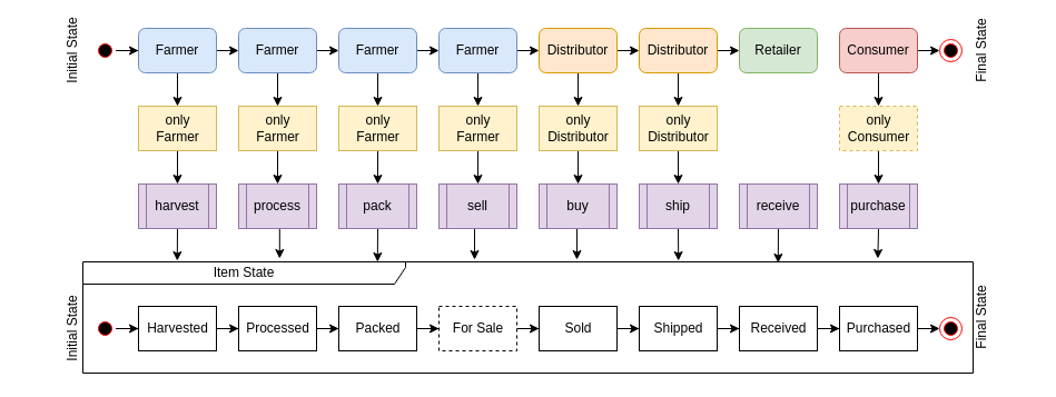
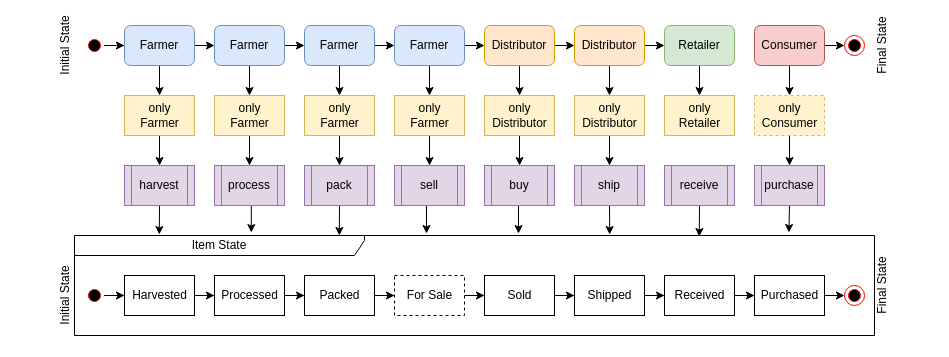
  <mxCell id="0" />
  <mxCell id="1" parent="0" />
  <mxCell id="2" value="Item State" style="shape=umlFrame;whiteSpace=wrap;html=1;width=290;height=20;" vertex="1" parent="1"><mxGeometry x="74" y="230" width="800" height="100" as="geometry" /></mxCell>
  <mxCell id="3" value="" style="edgeStyle=orthogonalEdgeStyle;rounded=0;orthogonalLoop=1;jettySize=auto;html=1;" edge="1" parent="1" source="4" target="8"><mxGeometry relative="1" as="geometry" /></mxCell>
  <mxCell id="4" value="Harvested" style="html=1;" vertex="1" parent="1"><mxGeometry x="124" y="270" width="70" height="40" as="geometry" /></mxCell>
  <mxCell id="5" value="" style="edgeStyle=orthogonalEdgeStyle;rounded=0;orthogonalLoop=1;jettySize=auto;html=1;" edge="1" parent="1" source="6" target="4"><mxGeometry relative="1" as="geometry" /></mxCell>
  <mxCell id="6" value="" style="ellipse;html=1;shape=startState;fillColor=#000000;strokeColor=#ff0000;" vertex="1" parent="1"><mxGeometry x="84" y="280" width="20" height="20" as="geometry" /></mxCell>
  <mxCell id="7" value="" style="edgeStyle=orthogonalEdgeStyle;rounded=0;orthogonalLoop=1;jettySize=auto;html=1;" edge="1" parent="1" source="8" target="10"><mxGeometry relative="1" as="geometry" /></mxCell>
  <mxCell id="8" value="Processed" style="html=1;" vertex="1" parent="1"><mxGeometry x="214" y="270" width="70" height="40" as="geometry" /></mxCell>
  <mxCell id="9" value="" style="edgeStyle=orthogonalEdgeStyle;rounded=0;orthogonalLoop=1;jettySize=auto;html=1;" edge="1" parent="1" source="10" target="12"><mxGeometry relative="1" as="geometry" /></mxCell>
  <mxCell id="10" value="Packed" style="html=1;" vertex="1" parent="1"><mxGeometry x="304" y="270" width="70" height="40" as="geometry" /></mxCell>
  <mxCell id="11" value="" style="edgeStyle=orthogonalEdgeStyle;rounded=0;orthogonalLoop=1;jettySize=auto;html=1;" edge="1" parent="1" source="12" target="14"><mxGeometry relative="1" as="geometry" /></mxCell>
  <mxCell id="12" value="For Sale" style="html=1;dashed=1;" vertex="1" parent="1"><mxGeometry x="394" y="270" width="70" height="40" as="geometry" /></mxCell>
  <mxCell id="13" value="" style="edgeStyle=orthogonalEdgeStyle;rounded=0;orthogonalLoop=1;jettySize=auto;html=1;" edge="1" parent="1" source="14" target="16"><mxGeometry relative="1" as="geometry" /></mxCell>
  <mxCell id="14" value="Sold" style="html=1;" vertex="1" parent="1"><mxGeometry x="484" y="270" width="70" height="40" as="geometry" /></mxCell>
  <mxCell id="15" value="" style="edgeStyle=orthogonalEdgeStyle;rounded=0;orthogonalLoop=1;jettySize=auto;html=1;" edge="1" parent="1" source="16" target="18"><mxGeometry relative="1" as="geometry" /></mxCell>
  <mxCell id="16" value="Shipped" style="html=1;" vertex="1" parent="1"><mxGeometry x="574" y="270" width="70" height="40" as="geometry" /></mxCell>
  <mxCell id="17" value="" style="edgeStyle=orthogonalEdgeStyle;rounded=0;orthogonalLoop=1;jettySize=auto;html=1;" edge="1" parent="1" source="18" target="20"><mxGeometry relative="1" as="geometry" /></mxCell>
  <mxCell id="18" value="Received" style="html=1;" vertex="1" parent="1"><mxGeometry x="664" y="270" width="70" height="40" as="geometry" /></mxCell>
  <mxCell id="19" value="" style="edgeStyle=orthogonalEdgeStyle;rounded=0;orthogonalLoop=1;jettySize=auto;html=1;" edge="1" parent="1" source="20"><mxGeometry relative="1" as="geometry"><mxPoint x="844" y="290" as="targetPoint" /></mxGeometry></mxCell>
  <mxCell id="20" value="Purchased" style="html=1;" vertex="1" parent="1"><mxGeometry x="754" y="270" width="70" height="40" as="geometry" /></mxCell>
  <mxCell id="21" value="" style="ellipse;html=1;shape=endState;fillColor=#000000;strokeColor=#ff0000;" vertex="1" parent="1"><mxGeometry x="844" y="280" width="20" height="20" as="geometry" /></mxCell>
  <mxCell id="22" value="" style="edgeStyle=orthogonalEdgeStyle;rounded=0;orthogonalLoop=1;jettySize=auto;html=1;entryX=0;entryY=0.5;entryDx=0;entryDy=0;" edge="1" parent="1" source="23" target="26"><mxGeometry relative="1" as="geometry" /></mxCell>
  <mxCell id="23" value="" style="ellipse;html=1;shape=startState;fillColor=#000000;strokeColor=#ff0000;" vertex="1" parent="1"><mxGeometry x="84" y="30" width="20" height="20" as="geometry" /></mxCell>
  <mxCell id="24" style="edgeStyle=orthogonalEdgeStyle;rounded=0;orthogonalLoop=1;jettySize=auto;html=1;exitX=1;exitY=0.5;exitDx=0;exitDy=0;entryX=0;entryY=0.5;entryDx=0;entryDy=0;" edge="1" parent="1" source="26" target="29"><mxGeometry relative="1" as="geometry" /></mxCell>
  <mxCell id="25" style="edgeStyle=orthogonalEdgeStyle;rounded=0;orthogonalLoop=1;jettySize=auto;html=1;exitX=0.5;exitY=1;exitDx=0;exitDy=0;entryX=0.5;entryY=0;entryDx=0;entryDy=0;" edge="1" parent="1" source="26" target="49"><mxGeometry relative="1" as="geometry" /></mxCell>
  <mxCell id="26" value="Farmer" style="rounded=1;whiteSpace=wrap;html=1;fillColor=#dae8fc;strokeColor=#6c8ebf;" vertex="1" parent="1"><mxGeometry x="124" y="20" width="70" height="40" as="geometry" /></mxCell>
  <mxCell id="27" style="edgeStyle=orthogonalEdgeStyle;rounded=0;orthogonalLoop=1;jettySize=auto;html=1;exitX=1;exitY=0.5;exitDx=0;exitDy=0;entryX=0;entryY=0.5;entryDx=0;entryDy=0;" edge="1" parent="1" source="29" target="32"><mxGeometry relative="1" as="geometry" /></mxCell>
  <mxCell id="28" style="edgeStyle=orthogonalEdgeStyle;rounded=0;orthogonalLoop=1;jettySize=auto;html=1;exitX=0.5;exitY=1;exitDx=0;exitDy=0;entryX=0.5;entryY=0;entryDx=0;entryDy=0;" edge="1" parent="1" source="29" target="51"><mxGeometry relative="1" as="geometry" /></mxCell>
  <mxCell id="29" value="Farmer" style="rounded=1;whiteSpace=wrap;html=1;fillColor=#dae8fc;strokeColor=#6c8ebf;" vertex="1" parent="1"><mxGeometry x="214" y="20" width="70" height="40" as="geometry" /></mxCell>
  <mxCell id="30" style="edgeStyle=orthogonalEdgeStyle;rounded=0;orthogonalLoop=1;jettySize=auto;html=1;exitX=1;exitY=0.5;exitDx=0;exitDy=0;entryX=0;entryY=0.5;entryDx=0;entryDy=0;" edge="1" parent="1" source="32" target="35"><mxGeometry relative="1" as="geometry" /></mxCell>
  <mxCell id="31" style="edgeStyle=orthogonalEdgeStyle;rounded=0;orthogonalLoop=1;jettySize=auto;html=1;exitX=0.5;exitY=1;exitDx=0;exitDy=0;entryX=0.5;entryY=0;entryDx=0;entryDy=0;" edge="1" parent="1" source="32" target="53"><mxGeometry relative="1" as="geometry" /></mxCell>
  <mxCell id="32" value="Farmer" style="rounded=1;whiteSpace=wrap;html=1;fillColor=#dae8fc;strokeColor=#6c8ebf;" vertex="1" parent="1"><mxGeometry x="304" y="20" width="70" height="40" as="geometry" /></mxCell>
  <mxCell id="33" style="edgeStyle=orthogonalEdgeStyle;rounded=0;orthogonalLoop=1;jettySize=auto;html=1;exitX=1;exitY=0.5;exitDx=0;exitDy=0;entryX=0;entryY=0.5;entryDx=0;entryDy=0;" edge="1" parent="1" source="35" target="38"><mxGeometry relative="1" as="geometry" /></mxCell>
  <mxCell id="34" style="edgeStyle=orthogonalEdgeStyle;rounded=0;orthogonalLoop=1;jettySize=auto;html=1;exitX=0.5;exitY=1;exitDx=0;exitDy=0;entryX=0.5;entryY=0;entryDx=0;entryDy=0;" edge="1" parent="1" source="35" target="55"><mxGeometry relative="1" as="geometry" /></mxCell>
  <mxCell id="35" value="Farmer" style="rounded=1;whiteSpace=wrap;html=1;fillColor=#dae8fc;strokeColor=#6c8ebf;" vertex="1" parent="1"><mxGeometry x="394" y="20" width="70" height="40" as="geometry" /></mxCell>
  <mxCell id="36" style="edgeStyle=orthogonalEdgeStyle;rounded=0;orthogonalLoop=1;jettySize=auto;html=1;exitX=1;exitY=0.5;exitDx=0;exitDy=0;entryX=0;entryY=0.5;entryDx=0;entryDy=0;" edge="1" parent="1" source="38" target="41"><mxGeometry relative="1" as="geometry" /></mxCell>
  <mxCell id="37" style="edgeStyle=orthogonalEdgeStyle;rounded=0;orthogonalLoop=1;jettySize=auto;html=1;exitX=0.5;exitY=1;exitDx=0;exitDy=0;entryX=0.5;entryY=0;entryDx=0;entryDy=0;" edge="1" parent="1" source="38" target="57"><mxGeometry relative="1" as="geometry" /></mxCell>
  <mxCell id="38" value="Distributor" style="rounded=1;whiteSpace=wrap;html=1;fillColor=#ffe6cc;strokeColor=#d79b00;" vertex="1" parent="1"><mxGeometry x="484" y="20" width="70" height="40" as="geometry" /></mxCell>
  <mxCell id="39" style="edgeStyle=orthogonalEdgeStyle;rounded=0;orthogonalLoop=1;jettySize=auto;html=1;exitX=1;exitY=0.5;exitDx=0;exitDy=0;entryX=0;entryY=0.5;entryDx=0;entryDy=0;" edge="1" parent="1" source="41" target="43"><mxGeometry relative="1" as="geometry" /></mxCell>
  <mxCell id="40" style="edgeStyle=orthogonalEdgeStyle;rounded=0;orthogonalLoop=1;jettySize=auto;html=1;exitX=0.5;exitY=1;exitDx=0;exitDy=0;entryX=0.5;entryY=0;entryDx=0;entryDy=0;" edge="1" parent="1" source="41" target="59"><mxGeometry relative="1" as="geometry" /></mxCell>
  <mxCell id="41" value="Distributor" style="rounded=1;whiteSpace=wrap;html=1;fillColor=#ffe6cc;strokeColor=#d79b00;" vertex="1" parent="1"><mxGeometry x="574" y="20" width="70" height="40" as="geometry" /></mxCell>
+ <mxCell id="42" style="edgeStyle=orthogonalEdgeStyle;rounded=0;orthogonalLoop=1;jettySize=auto;html=1;exitX=0.5;exitY=1;exitDx=0;exitDy=0;entryX=0.5;entryY=0;entryDx=0;entryDy=0;" edge="1" parent="1" source="43" target="60"><mxGeometry relative="1" as="geometry" /></mxCell>
  <mxCell id="43" value="Retailer" style="rounded=1;whiteSpace=wrap;html=1;fillColor=#d5e8d4;strokeColor=#82b366;" vertex="1" parent="1"><mxGeometry x="664" y="20" width="70" height="40" as="geometry" /></mxCell>
  <mxCell id="44" style="edgeStyle=orthogonalEdgeStyle;rounded=0;orthogonalLoop=1;jettySize=auto;html=1;exitX=1;exitY=0.5;exitDx=0;exitDy=0;entryX=0;entryY=0.5;entryDx=0;entryDy=0;" edge="1" parent="1" source="46" target="47"><mxGeometry relative="1" as="geometry" /></mxCell>
  <mxCell id="45" style="edgeStyle=orthogonalEdgeStyle;rounded=0;orthogonalLoop=1;jettySize=auto;html=1;exitX=0.5;exitY=1;exitDx=0;exitDy=0;entryX=0.5;entryY=0;entryDx=0;entryDy=0;" edge="1" parent="1" source="46" target="62"><mxGeometry relative="1" as="geometry" /></mxCell>
  <mxCell id="46" value="Consumer" style="rounded=1;whiteSpace=wrap;html=1;fillColor=#f8cecc;strokeColor=#b85450;" vertex="1" parent="1"><mxGeometry x="754" y="20" width="70" height="40" as="geometry" /></mxCell>
  <mxCell id="47" value="" style="ellipse;html=1;shape=endState;fillColor=#000000;strokeColor=#ff0000;" vertex="1" parent="1"><mxGeometry x="844" y="30" width="20" height="20" as="geometry" /></mxCell>
  <mxCell id="48" style="edgeStyle=orthogonalEdgeStyle;rounded=0;orthogonalLoop=1;jettySize=auto;html=1;exitX=0.5;exitY=1;exitDx=0;exitDy=0;entryX=0.5;entryY=0;entryDx=0;entryDy=0;" edge="1" parent="1" source="49" target="64"><mxGeometry relative="1" as="geometry" /></mxCell>
  <mxCell id="49" value="&lt;div&gt;only&lt;/div&gt;&lt;div&gt;Farmer&lt;/div&gt;" style="html=1;fillColor=#fff2cc;strokeColor=#d6b656;" vertex="1" parent="1"><mxGeometry x="124" y="90" width="70" height="40" as="geometry" /></mxCell>
  <mxCell id="50" style="edgeStyle=orthogonalEdgeStyle;rounded=0;orthogonalLoop=1;jettySize=auto;html=1;exitX=0.5;exitY=1;exitDx=0;exitDy=0;entryX=0.5;entryY=0;entryDx=0;entryDy=0;" edge="1" parent="1" source="51" target="66"><mxGeometry relative="1" as="geometry" /></mxCell>
  <mxCell id="51" value="&lt;div&gt;only&lt;/div&gt;&lt;div&gt;Farmer&lt;/div&gt;" style="html=1;fillColor=#fff2cc;strokeColor=#d6b656;" vertex="1" parent="1"><mxGeometry x="214" y="90" width="70" height="40" as="geometry" /></mxCell>
  <mxCell id="52" style="edgeStyle=orthogonalEdgeStyle;rounded=0;orthogonalLoop=1;jettySize=auto;html=1;exitX=0.5;exitY=1;exitDx=0;exitDy=0;entryX=0.5;entryY=0;entryDx=0;entryDy=0;" edge="1" parent="1" source="53" target="68"><mxGeometry relative="1" as="geometry" /></mxCell>
  <mxCell id="53" value="&lt;div&gt;only&lt;/div&gt;&lt;div&gt;Farmer&lt;/div&gt;" style="html=1;fillColor=#fff2cc;strokeColor=#d6b656;" vertex="1" parent="1"><mxGeometry x="304" y="90" width="70" height="40" as="geometry" /></mxCell>
  <mxCell id="54" style="edgeStyle=orthogonalEdgeStyle;rounded=0;orthogonalLoop=1;jettySize=auto;html=1;exitX=0.5;exitY=1;exitDx=0;exitDy=0;entryX=0.5;entryY=0;entryDx=0;entryDy=0;" edge="1" parent="1" source="55" target="70"><mxGeometry relative="1" as="geometry" /></mxCell>
  <mxCell id="55" value="&lt;div&gt;only&lt;/div&gt;&lt;div&gt;Farmer&lt;/div&gt;" style="html=1;fillColor=#fff2cc;strokeColor=#d6b656;" vertex="1" parent="1"><mxGeometry x="394" y="90" width="70" height="40" as="geometry" /></mxCell>
  <mxCell id="56" style="edgeStyle=orthogonalEdgeStyle;rounded=0;orthogonalLoop=1;jettySize=auto;html=1;exitX=0.5;exitY=1;exitDx=0;exitDy=0;entryX=0.5;entryY=0;entryDx=0;entryDy=0;" edge="1" parent="1" source="57" target="72"><mxGeometry relative="1" as="geometry" /></mxCell>
  <mxCell id="57" value="&lt;div&gt;only&lt;/div&gt;&lt;div&gt;Distributor&lt;/div&gt;" style="html=1;fillColor=#fff2cc;strokeColor=#d6b656;" vertex="1" parent="1"><mxGeometry x="484" y="90" width="70" height="40" as="geometry" /></mxCell>
  <mxCell id="58" style="edgeStyle=orthogonalEdgeStyle;rounded=0;orthogonalLoop=1;jettySize=auto;html=1;exitX=0.5;exitY=1;exitDx=0;exitDy=0;entryX=0.5;entryY=0;entryDx=0;entryDy=0;" edge="1" parent="1" source="59" target="74"><mxGeometry relative="1" as="geometry" /></mxCell>
  <mxCell id="59" value="&lt;div&gt;only&lt;/div&gt;&lt;div&gt;Distributor&lt;/div&gt;" style="html=1;fillColor=#fff2cc;strokeColor=#d6b656;" vertex="1" parent="1"><mxGeometry x="574" y="90" width="70" height="40" as="geometry" /></mxCell>
+ <mxCell id="60" value="&lt;div&gt;only&lt;/div&gt;&lt;div&gt;Retailer&lt;br&gt;&lt;/div&gt;" style="html=1;fillColor=#fff2cc;strokeColor=#d6b656;" vertex="1" parent="1"><mxGeometry x="664" y="90" width="70" height="40" as="geometry" /></mxCell>
  <mxCell id="61" style="edgeStyle=orthogonalEdgeStyle;rounded=0;orthogonalLoop=1;jettySize=auto;html=1;exitX=0.5;exitY=1;exitDx=0;exitDy=0;entryX=0.5;entryY=0;entryDx=0;entryDy=0;" edge="1" parent="1" source="62" target="78"><mxGeometry relative="1" as="geometry" /></mxCell>
  <mxCell id="62" value="&lt;div&gt;only&lt;/div&gt;&lt;div&gt;Consumer&lt;/div&gt;" style="html=1;fillColor=#fff2cc;strokeColor=#d6b656;dashed=1;" vertex="1" parent="1"><mxGeometry x="754" y="90" width="70" height="40" as="geometry" /></mxCell>
  <mxCell id="63" style="edgeStyle=orthogonalEdgeStyle;rounded=0;orthogonalLoop=1;jettySize=auto;html=1;exitX=0.5;exitY=1;exitDx=0;exitDy=0;entryX=0.106;entryY=-0.01;entryDx=0;entryDy=0;entryPerimeter=0;" edge="1" parent="1" source="64" target="2"><mxGeometry relative="1" as="geometry" /></mxCell>
  <mxCell id="64" value="harvest" style="shape=process;whiteSpace=wrap;html=1;backgroundOutline=1;fillColor=#e1d5e7;strokeColor=#9673a6;" vertex="1" parent="1"><mxGeometry x="124" y="160" width="70" height="40" as="geometry" /></mxCell>
  <mxCell id="65" style="edgeStyle=orthogonalEdgeStyle;rounded=0;orthogonalLoop=1;jettySize=auto;html=1;exitX=0.5;exitY=1;exitDx=0;exitDy=0;entryX=0.221;entryY=-0.03;entryDx=0;entryDy=0;entryPerimeter=0;" edge="1" parent="1" source="66" target="2"><mxGeometry relative="1" as="geometry" /></mxCell>
  <mxCell id="66" value="process" style="shape=process;whiteSpace=wrap;html=1;backgroundOutline=1;fillColor=#e1d5e7;strokeColor=#9673a6;" vertex="1" parent="1"><mxGeometry x="214" y="160" width="70" height="40" as="geometry" /></mxCell>
  <mxCell id="67" style="edgeStyle=orthogonalEdgeStyle;rounded=0;orthogonalLoop=1;jettySize=auto;html=1;exitX=0.5;exitY=1;exitDx=0;exitDy=0;entryX=0.331;entryY=0;entryDx=0;entryDy=0;entryPerimeter=0;" edge="1" parent="1" source="68" target="2"><mxGeometry relative="1" as="geometry" /></mxCell>
  <mxCell id="68" value="pack" style="shape=process;whiteSpace=wrap;html=1;backgroundOutline=1;fillColor=#e1d5e7;strokeColor=#9673a6;" vertex="1" parent="1"><mxGeometry x="304" y="160" width="70" height="40" as="geometry" /></mxCell>
  <mxCell id="69" style="edgeStyle=orthogonalEdgeStyle;rounded=0;orthogonalLoop=1;jettySize=auto;html=1;exitX=0.5;exitY=1;exitDx=0;exitDy=0;entryX=0.44;entryY=-0.02;entryDx=0;entryDy=0;entryPerimeter=0;" edge="1" parent="1" source="70" target="2"><mxGeometry relative="1" as="geometry" /></mxCell>
  <mxCell id="70" value="sell" style="shape=process;whiteSpace=wrap;html=1;backgroundOutline=1;fillColor=#e1d5e7;strokeColor=#9673a6;" vertex="1" parent="1"><mxGeometry x="394" y="160" width="70" height="40" as="geometry" /></mxCell>
  <mxCell id="71" style="edgeStyle=orthogonalEdgeStyle;rounded=0;orthogonalLoop=1;jettySize=auto;html=1;exitX=0.5;exitY=1;exitDx=0;exitDy=0;entryX=0.555;entryY=-0.02;entryDx=0;entryDy=0;entryPerimeter=0;" edge="1" parent="1" source="72" target="2"><mxGeometry relative="1" as="geometry" /></mxCell>
  <mxCell id="72" value="buy" style="shape=process;whiteSpace=wrap;html=1;backgroundOutline=1;fillColor=#e1d5e7;strokeColor=#9673a6;" vertex="1" parent="1"><mxGeometry x="484" y="160" width="70" height="40" as="geometry" /></mxCell>
  <mxCell id="73" style="edgeStyle=orthogonalEdgeStyle;rounded=0;orthogonalLoop=1;jettySize=auto;html=1;exitX=0.5;exitY=1;exitDx=0;exitDy=0;entryX=0.669;entryY=-0.01;entryDx=0;entryDy=0;entryPerimeter=0;" edge="1" parent="1" source="74" target="2"><mxGeometry relative="1" as="geometry" /></mxCell>
  <mxCell id="74" value="ship" style="shape=process;whiteSpace=wrap;html=1;backgroundOutline=1;fillColor=#e1d5e7;strokeColor=#9673a6;" vertex="1" parent="1"><mxGeometry x="574" y="160" width="70" height="40" as="geometry" /></mxCell>
  <mxCell id="75" style="edgeStyle=orthogonalEdgeStyle;rounded=0;orthogonalLoop=1;jettySize=auto;html=1;exitX=0.5;exitY=1;exitDx=0;exitDy=0;entryX=0.781;entryY=0.01;entryDx=0;entryDy=0;entryPerimeter=0;" edge="1" parent="1" source="76" target="2"><mxGeometry relative="1" as="geometry" /></mxCell>
  <mxCell id="76" value="receive" style="shape=process;whiteSpace=wrap;html=1;backgroundOutline=1;fillColor=#e1d5e7;strokeColor=#9673a6;" vertex="1" parent="1"><mxGeometry x="664" y="160" width="70" height="40" as="geometry" /></mxCell>
  <mxCell id="77" style="edgeStyle=orthogonalEdgeStyle;rounded=0;orthogonalLoop=1;jettySize=auto;html=1;exitX=0.5;exitY=1;exitDx=0;exitDy=0;entryX=0.893;entryY=-0.03;entryDx=0;entryDy=0;entryPerimeter=0;" edge="1" parent="1" source="78" target="2"><mxGeometry relative="1" as="geometry" /></mxCell>
  <mxCell id="78" value="purchase" style="shape=process;whiteSpace=wrap;html=1;backgroundOutline=1;fillColor=#e1d5e7;strokeColor=#9673a6;" vertex="1" parent="1"><mxGeometry x="754" y="160" width="70" height="40" as="geometry" /></mxCell>
  <mxCell id="79" value="Initial State" style="text;html=1;strokeColor=none;fillColor=none;align=center;verticalAlign=middle;whiteSpace=wrap;rounded=0;rotation=270;" vertex="1" parent="1"><mxGeometry x="20" y="280" width="90" height="20" as="geometry" /></mxCell>
  <mxCell id="80" value="Initial State" style="text;html=1;strokeColor=none;fillColor=none;align=center;verticalAlign=middle;whiteSpace=wrap;rounded=0;rotation=270;" vertex="1" parent="1"><mxGeometry x="20" y="30" width="90" height="20" as="geometry" /></mxCell>
  <mxCell id="81" value="Final State" style="text;html=1;strokeColor=none;fillColor=none;align=center;verticalAlign=middle;whiteSpace=wrap;rounded=0;rotation=270;" vertex="1" parent="1"><mxGeometry x="837" y="30" width="90" height="20" as="geometry" /></mxCell>
  <mxCell id="82" value="Final State" style="text;html=1;strokeColor=none;fillColor=none;align=center;verticalAlign=middle;whiteSpace=wrap;rounded=0;rotation=270;" vertex="1" parent="1"><mxGeometry x="837" y="270" width="90" height="20" as="geometry" /></mxCell>
